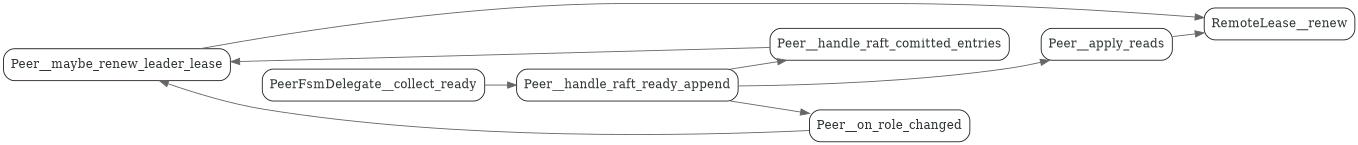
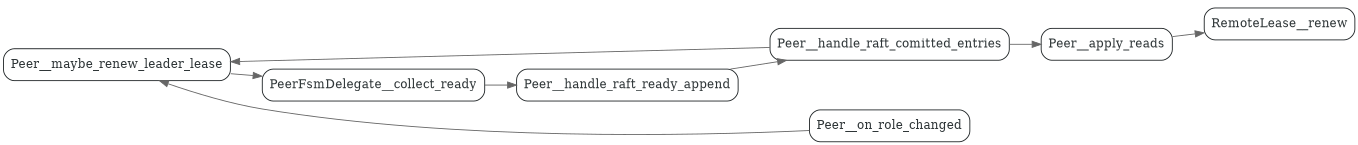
  digraph {
    newrank=true
    rankdir=LR
    node [color="#1c2123" fontcolor="#2f3638" shape=box style=rounded]
    edge [color=gray40]
    Peer__maybe_renew_leader_lease
    RemoteLease__renew
    Peer__apply_reads
    Peer__handle_raft_comitted_entries
    Peer__on_role_changed
    Peer__handle_raft_ready_append
    PeerFsmDelegate__collect_ready
-   Peer__maybe_renew_leader_lease -> RemoteLease__renew
+   Peer__maybe_renew_leader_lease -> PeerFsmDelegate__collect_ready
    Peer__apply_reads -> RemoteLease__renew
    Peer__handle_raft_comitted_entries -> Peer__maybe_renew_leader_lease
    Peer__on_role_changed -> Peer__maybe_renew_leader_lease
-   Peer__handle_raft_ready_append -> Peer__apply_reads
+   Peer__handle_raft_comitted_entries -> Peer__apply_reads
    Peer__handle_raft_ready_append -> Peer__handle_raft_comitted_entries
-   Peer__handle_raft_ready_append -> Peer__on_role_changed
    PeerFsmDelegate__collect_ready -> Peer__handle_raft_ready_append
  }
